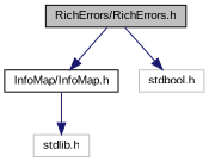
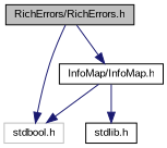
  digraph {
    fontname="Liberation Sans"
    node [color=black fillcolor=white fontname="Liberation Sans" fontsize=10 shape=record style=filled]
    edge [color=midnightblue fontname="Liberation Sans" fontsize=10 labelfontname=Helvetica labelfontsize=10 style=solid]
    n1 [fillcolor=grey75 fontcolor=black height=0.2 label="RichErrors/RichErrors.h" width=0.4]
    n2 [height=0.2 label="InfoMap/InfoMap.h" width=0.4]
    n3 [color=grey75 height=0.2 label="stdbool.h" width=0.4]
-   n4 [color=grey75 height=0.2 label="stdlib.h" width=0.4]
+   n4 [height=0.2 label="stdlib.h" width=0.4]
    n1 -> n2
    n1 -> n3
+   n2 -> n3
    n2 -> n4
  }
